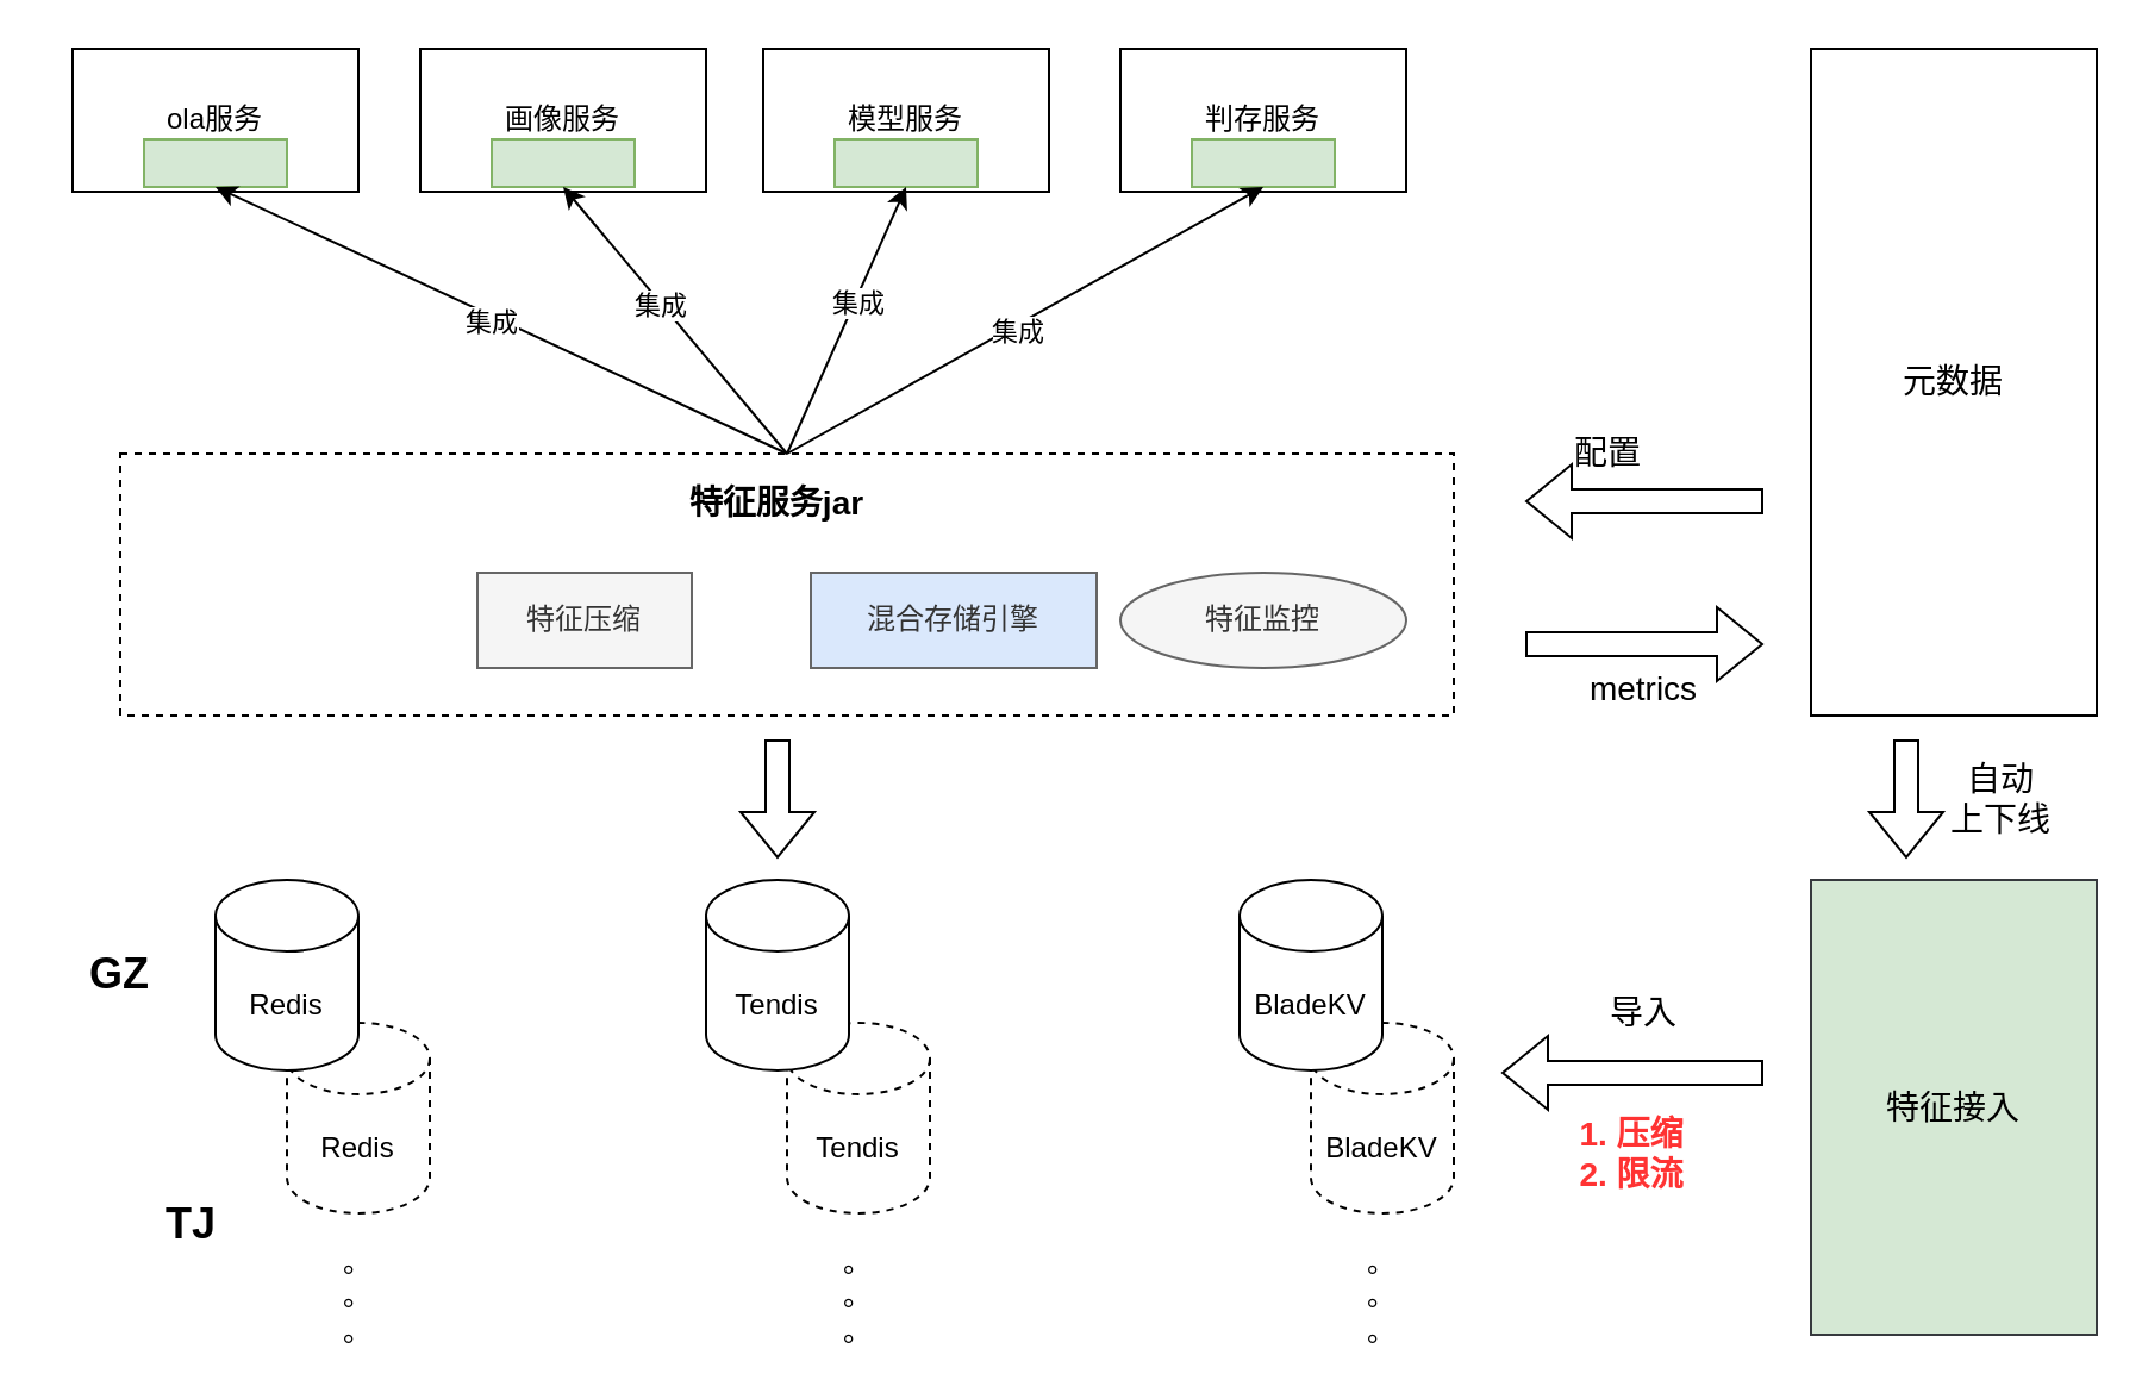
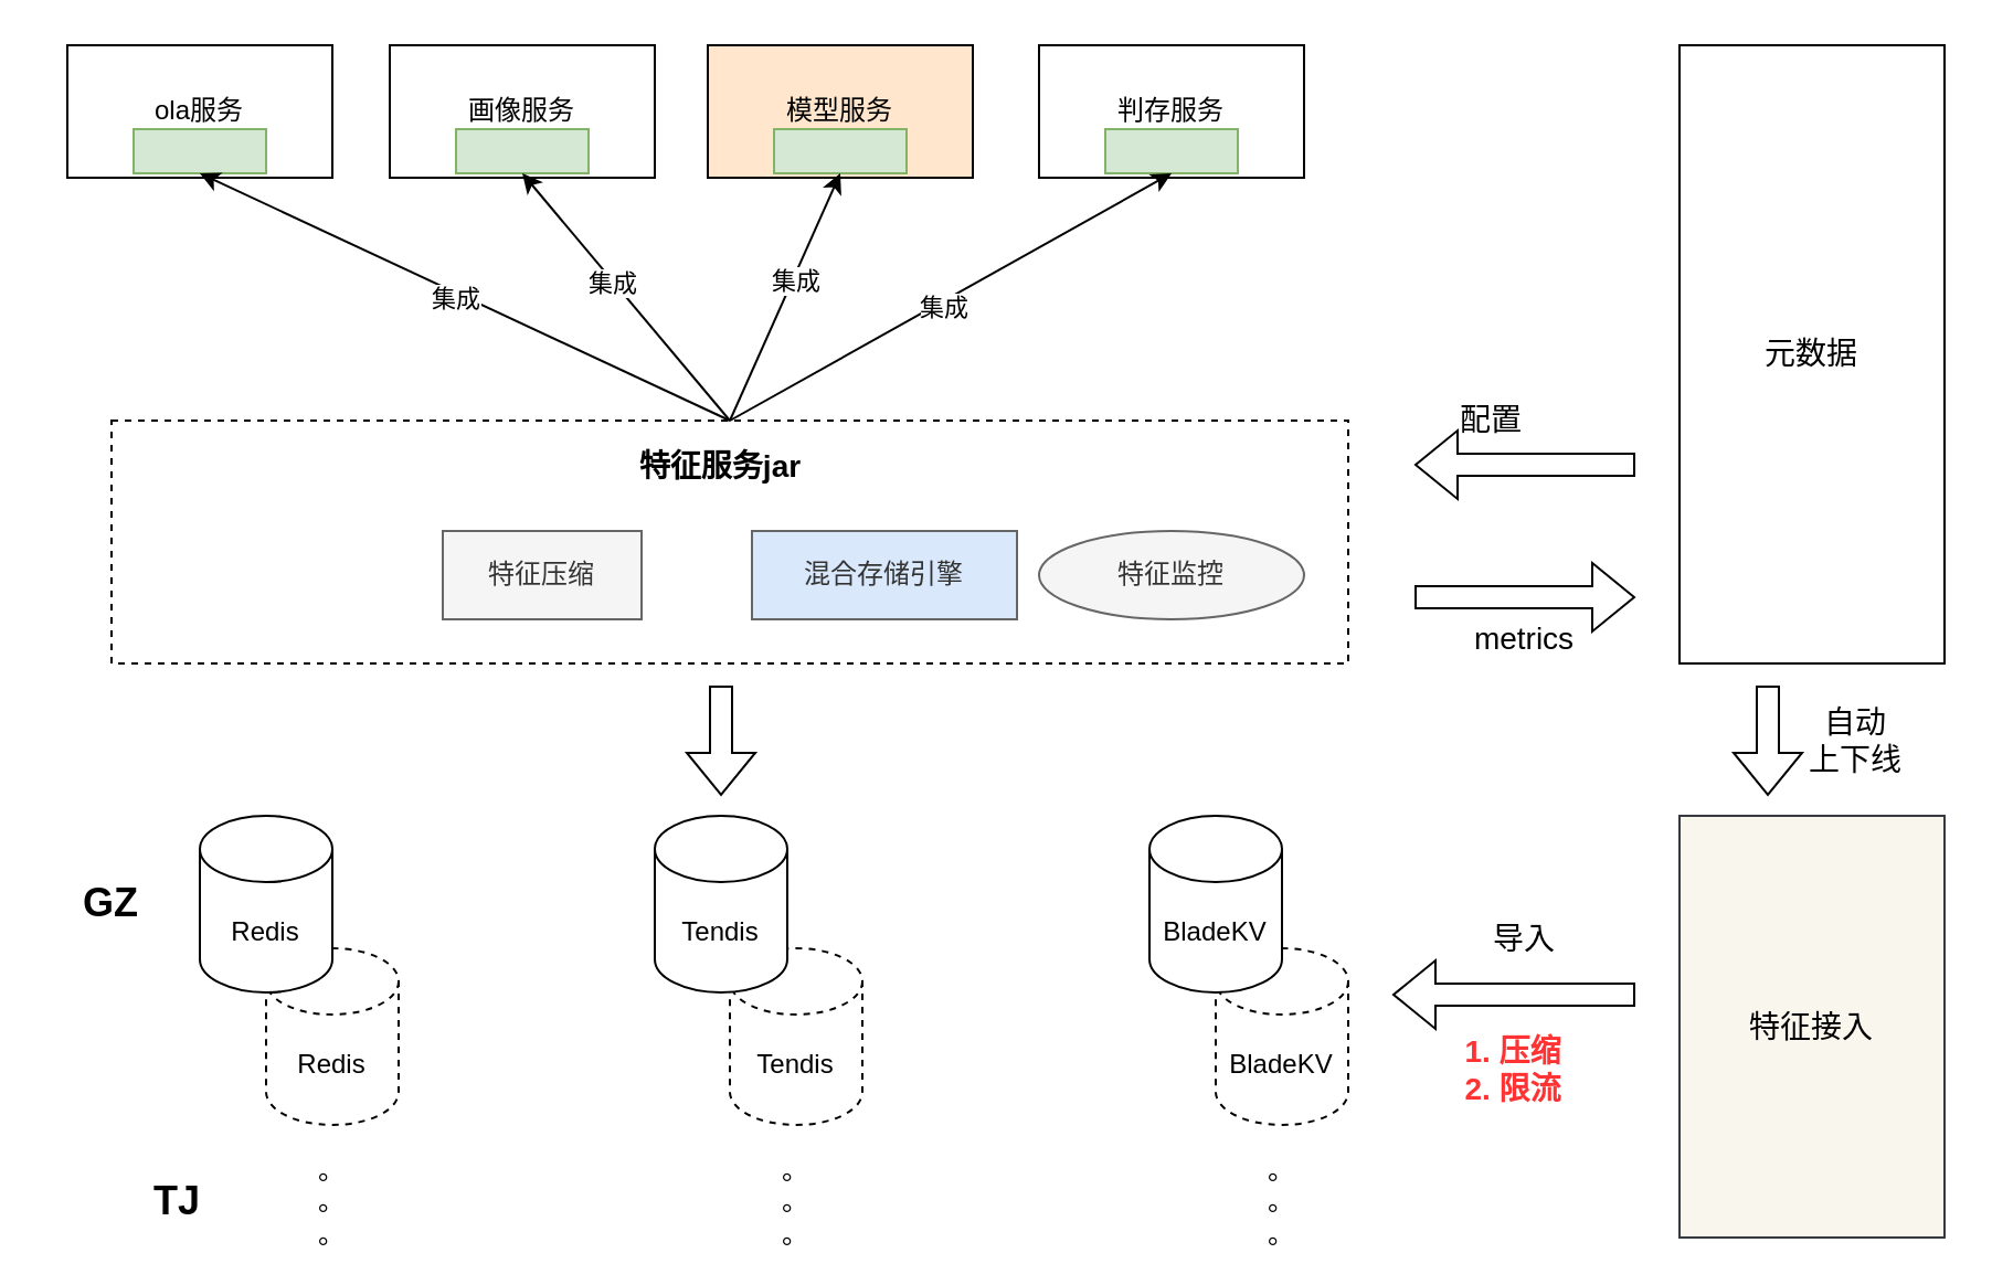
  <mxCell id="0" />
  <mxCell id="1" parent="0" />
  <mxCell id="2" value="BladeKV" style="shape=cylinder3;whiteSpace=wrap;html=1;boundedLbl=1;backgroundOutline=1;size=15;dashed=1;" vertex="1" parent="1"><mxGeometry x="550" y="429" width="60" height="80" as="geometry" /></mxCell>
  <mxCell id="3" value="Tendis" style="shape=cylinder3;whiteSpace=wrap;html=1;boundedLbl=1;backgroundOutline=1;size=15;dashed=1;" vertex="1" parent="1"><mxGeometry x="330" y="429" width="60" height="80" as="geometry" /></mxCell>
  <mxCell id="4" value="Redis" style="shape=cylinder3;whiteSpace=wrap;html=1;boundedLbl=1;backgroundOutline=1;size=15;dashed=1;" vertex="1" parent="1"><mxGeometry x="120" y="429" width="60" height="80" as="geometry" /></mxCell>
  <mxCell id="5" value="" style="rounded=0;whiteSpace=wrap;html=1;dashed=1;" vertex="1" parent="1"><mxGeometry x="50" y="190" width="560" height="110" as="geometry" /></mxCell>
  <mxCell id="6" value="ola服务" style="rounded=0;whiteSpace=wrap;html=1;" vertex="1" parent="1"><mxGeometry x="30" y="20" width="120" height="60" as="geometry" /></mxCell>
  <mxCell id="7" value="画像服务" style="rounded=0;whiteSpace=wrap;html=1;" vertex="1" parent="1"><mxGeometry x="176" y="20" width="120" height="60" as="geometry" /></mxCell>
- <mxCell id="8" value="模型服务" style="rounded=0;whiteSpace=wrap;html=1;" vertex="1" parent="1"><mxGeometry x="320" y="20" width="120" height="60" as="geometry" /></mxCell>
+ <mxCell id="8" value="模型服务" style="rounded=0;whiteSpace=wrap;html=1;fillColor=#ffe6cc;" vertex="1" parent="1"><mxGeometry x="320" y="20" width="120" height="60" as="geometry" /></mxCell>
  <mxCell id="9" value="判存服务" style="rounded=0;whiteSpace=wrap;html=1;" vertex="1" parent="1"><mxGeometry x="470" y="20" width="120" height="60" as="geometry" /></mxCell>
  <mxCell id="10" value="" style="rounded=0;whiteSpace=wrap;html=1;fillColor=#d5e8d4;strokeColor=#82b366;" vertex="1" parent="1"><mxGeometry x="60" y="58" width="60" height="20" as="geometry" /></mxCell>
  <mxCell id="11" value="" style="rounded=0;whiteSpace=wrap;html=1;fillColor=#d5e8d4;strokeColor=#82b366;" vertex="1" parent="1"><mxGeometry x="206" y="58" width="60" height="20" as="geometry" /></mxCell>
  <mxCell id="12" value="" style="rounded=0;whiteSpace=wrap;html=1;fillColor=#d5e8d4;strokeColor=#82b366;" vertex="1" parent="1"><mxGeometry x="350" y="58" width="60" height="20" as="geometry" /></mxCell>
  <mxCell id="13" value="" style="rounded=0;whiteSpace=wrap;html=1;fillColor=#d5e8d4;strokeColor=#82b366;" vertex="1" parent="1"><mxGeometry x="500" y="58" width="60" height="20" as="geometry" /></mxCell>
  <mxCell id="14" value="" style="endArrow=classic;html=1;rounded=0;entryX=0.5;entryY=1;entryDx=0;entryDy=0;exitX=0.5;exitY=0;exitDx=0;exitDy=0;" edge="1" parent="1" source="5" target="10"><mxGeometry width="50" height="50" relative="1" as="geometry"><mxPoint x="40" y="210" as="sourcePoint" /><mxPoint x="90" y="160" as="targetPoint" /></mxGeometry></mxCell>
  <mxCell id="15" value="集成" style="edgeLabel;html=1;align=center;verticalAlign=middle;resizable=0;points=[];" vertex="1" connectable="0" parent="14"><mxGeometry x="0.026" y="3" relative="1" as="geometry"><mxPoint y="-1" as="offset" /></mxGeometry></mxCell>
  <mxCell id="16" value="" style="endArrow=classic;html=1;rounded=0;entryX=0.5;entryY=1;entryDx=0;entryDy=0;exitX=0.5;exitY=0;exitDx=0;exitDy=0;" edge="1" parent="1" source="5" target="11"><mxGeometry width="50" height="50" relative="1" as="geometry"><mxPoint x="320" y="190" as="sourcePoint" /><mxPoint x="100" y="88" as="targetPoint" /></mxGeometry></mxCell>
  <mxCell id="17" value="集成" style="edgeLabel;html=1;align=center;verticalAlign=middle;resizable=0;points=[];" vertex="1" connectable="0" parent="16"><mxGeometry x="0.122" relative="1" as="geometry"><mxPoint x="-1" as="offset" /></mxGeometry></mxCell>
  <mxCell id="18" value="" style="endArrow=classic;html=1;rounded=0;entryX=0.5;entryY=1;entryDx=0;entryDy=0;exitX=0.5;exitY=0;exitDx=0;exitDy=0;" edge="1" parent="1" source="5" target="12"><mxGeometry width="50" height="50" relative="1" as="geometry"><mxPoint x="330" y="200" as="sourcePoint" /><mxPoint x="110" y="98" as="targetPoint" /></mxGeometry></mxCell>
  <mxCell id="19" value="集成" style="edgeLabel;html=1;align=center;verticalAlign=middle;resizable=0;points=[];" vertex="1" connectable="0" parent="18"><mxGeometry x="0.124" y="-1" relative="1" as="geometry"><mxPoint y="-1" as="offset" /></mxGeometry></mxCell>
  <mxCell id="20" value="" style="endArrow=classic;html=1;rounded=0;entryX=0.5;entryY=1;entryDx=0;entryDy=0;exitX=0.5;exitY=0;exitDx=0;exitDy=0;" edge="1" parent="1" source="5" target="13"><mxGeometry width="50" height="50" relative="1" as="geometry"><mxPoint x="340" y="210" as="sourcePoint" /><mxPoint x="120" y="108" as="targetPoint" /></mxGeometry></mxCell>
  <mxCell id="21" value="集成" style="edgeLabel;html=1;align=center;verticalAlign=middle;resizable=0;points=[];" vertex="1" connectable="0" parent="20"><mxGeometry x="-0.047" y="-2" relative="1" as="geometry"><mxPoint as="offset" /></mxGeometry></mxCell>
  <mxCell id="22" value="特征压缩" style="rounded=0;whiteSpace=wrap;html=1;fillColor=#f5f5f5;fontColor=#333333;strokeColor=#666666;" vertex="1" parent="1"><mxGeometry x="200" y="240" width="90" height="40" as="geometry" /></mxCell>
  <mxCell id="23" value="特征监控" style="ellipse;whiteSpace=wrap;html=1;fillColor=#f5f5f5;fontColor=#333333;strokeColor=#666666;" vertex="1" parent="1"><mxGeometry x="470" y="240" width="120" height="40" as="geometry" /></mxCell>
  <mxCell id="24" value="混合存储引擎" style="rounded=0;whiteSpace=wrap;html=1;fillColor=#dae8fc;fontColor=#333333;strokeColor=#666666;" vertex="1" parent="1"><mxGeometry x="340" y="240" width="120" height="40" as="geometry" /></mxCell>
  <mxCell id="25" value="Redis" style="shape=cylinder3;whiteSpace=wrap;html=1;boundedLbl=1;backgroundOutline=1;size=15;" vertex="1" parent="1"><mxGeometry x="90" y="369" width="60" height="80" as="geometry" /></mxCell>
  <mxCell id="26" value="Tendis" style="shape=cylinder3;whiteSpace=wrap;html=1;boundedLbl=1;backgroundOutline=1;size=15;" vertex="1" parent="1"><mxGeometry x="296" y="369" width="60" height="80" as="geometry" /></mxCell>
  <mxCell id="27" value="BladeKV" style="shape=cylinder3;whiteSpace=wrap;html=1;boundedLbl=1;backgroundOutline=1;size=15;" vertex="1" parent="1"><mxGeometry x="520" y="369" width="60" height="80" as="geometry" /></mxCell>
  <mxCell id="28" value="" style="shape=flexArrow;endArrow=classic;html=1;rounded=0;" edge="1" parent="1"><mxGeometry width="50" height="50" relative="1" as="geometry"><mxPoint x="326" y="310" as="sourcePoint" /><mxPoint x="326" y="360" as="targetPoint" /></mxGeometry></mxCell>
  <mxCell id="29" value="&lt;font style=&quot;font-size: 18px&quot;&gt;&lt;b&gt;GZ&lt;/b&gt;&lt;/font&gt;" style="text;html=1;strokeColor=none;fillColor=none;align=center;verticalAlign=middle;whiteSpace=wrap;rounded=0;dashed=1;" vertex="1" parent="1"><mxGeometry x="20" y="394" width="60" height="30" as="geometry" /></mxCell>
  <mxCell id="30" value="。&lt;br&gt;。&lt;br&gt;。" style="text;html=1;strokeColor=none;fillColor=none;align=center;verticalAlign=middle;whiteSpace=wrap;rounded=0;dashed=1;" vertex="1" parent="1"><mxGeometry x="120" y="529" width="60" height="30" as="geometry" /></mxCell>
  <mxCell id="31" value="。&lt;br&gt;。&lt;br&gt;。" style="text;html=1;strokeColor=none;fillColor=none;align=center;verticalAlign=middle;whiteSpace=wrap;rounded=0;dashed=1;" vertex="1" parent="1"><mxGeometry x="330" y="529" width="60" height="30" as="geometry" /></mxCell>
  <mxCell id="32" value="。&lt;br&gt;。&lt;br&gt;。" style="text;html=1;strokeColor=none;fillColor=none;align=center;verticalAlign=middle;whiteSpace=wrap;rounded=0;dashed=1;" vertex="1" parent="1"><mxGeometry x="550" y="529" width="60" height="30" as="geometry" /></mxCell>
  <mxCell id="33" value="&lt;b&gt;&lt;font style=&quot;font-size: 14px&quot;&gt;特征服务jar&lt;/font&gt;&lt;/b&gt;" style="text;html=1;strokeColor=none;fillColor=none;align=center;verticalAlign=middle;whiteSpace=wrap;rounded=0;dashed=1;fontSize=18;" vertex="1" parent="1"><mxGeometry x="151" y="190" width="350" height="40" as="geometry" /></mxCell>
- <mxCell id="34" value="&lt;b&gt;&lt;font style=&quot;font-size: 18px&quot;&gt;TJ&lt;/font&gt;&lt;/b&gt;" style="text;html=1;strokeColor=none;fillColor=none;align=center;verticalAlign=middle;whiteSpace=wrap;rounded=0;dashed=1;" vertex="1" parent="1"><mxGeometry x="50" y="499" width="60" height="30" as="geometry" /></mxCell>
+ <mxCell id="34" value="&lt;b&gt;&lt;font style=&quot;font-size: 18px&quot;&gt;TJ&lt;/font&gt;&lt;/b&gt;" style="text;html=1;strokeColor=none;fillColor=none;align=center;verticalAlign=middle;whiteSpace=wrap;rounded=0;dashed=1;" vertex="1" parent="1"><mxGeometry x="50" y="529" width="60" height="30" as="geometry" /></mxCell>
  <mxCell id="35" value="元数据" style="rounded=0;whiteSpace=wrap;html=1;fontSize=14;" vertex="1" parent="1"><mxGeometry x="760" y="20" width="120" height="280" as="geometry" /></mxCell>
  <mxCell id="36" value="" style="shape=flexArrow;endArrow=classic;html=1;rounded=0;fontSize=14;" edge="1" parent="1"><mxGeometry width="50" height="50" relative="1" as="geometry"><mxPoint x="740" y="210" as="sourcePoint" /><mxPoint x="640" y="210" as="targetPoint" /></mxGeometry></mxCell>
  <mxCell id="37" value="配置" style="text;html=1;strokeColor=none;fillColor=none;align=center;verticalAlign=middle;whiteSpace=wrap;rounded=0;dashed=1;fontSize=14;" vertex="1" parent="1"><mxGeometry x="645" y="175" width="60" height="30" as="geometry" /></mxCell>
  <mxCell id="38" value="" style="shape=flexArrow;endArrow=classic;html=1;rounded=0;fontSize=14;" edge="1" parent="1"><mxGeometry width="50" height="50" relative="1" as="geometry"><mxPoint x="640" y="270" as="sourcePoint" /><mxPoint x="740" y="270" as="targetPoint" /></mxGeometry></mxCell>
  <mxCell id="39" value="metrics" style="text;html=1;strokeColor=none;fillColor=none;align=center;verticalAlign=middle;whiteSpace=wrap;rounded=0;dashed=1;fontSize=14;" vertex="1" parent="1"><mxGeometry x="660" y="274" width="60" height="30" as="geometry" /></mxCell>
- <mxCell id="40" value="特征接入" style="rounded=0;whiteSpace=wrap;html=1;fontSize=14;fillColor=#d5e8d4;strokeColor=#36393d;" vertex="1" parent="1"><mxGeometry x="760" y="369" width="120" height="191" as="geometry" /></mxCell>
+ <mxCell id="40" value="特征接入" style="rounded=0;whiteSpace=wrap;html=1;fontSize=14;fillColor=#f9f7ed;strokeColor=#36393d;" vertex="1" parent="1"><mxGeometry x="760" y="369" width="120" height="191" as="geometry" /></mxCell>
  <mxCell id="41" value="" style="shape=flexArrow;endArrow=classic;html=1;rounded=0;fontSize=14;" edge="1" parent="1"><mxGeometry width="50" height="50" relative="1" as="geometry"><mxPoint x="740" y="450" as="sourcePoint" /><mxPoint x="630" y="450" as="targetPoint" /></mxGeometry></mxCell>
  <mxCell id="42" style="edgeStyle=orthogonalEdgeStyle;rounded=0;orthogonalLoop=1;jettySize=auto;html=1;exitX=0.5;exitY=1;exitDx=0;exitDy=0;fontSize=14;" edge="1" parent="1" source="39" target="39"><mxGeometry relative="1" as="geometry" /></mxCell>
  <mxCell id="43" value="导入" style="text;html=1;strokeColor=none;fillColor=none;align=center;verticalAlign=middle;whiteSpace=wrap;rounded=0;dashed=1;fontSize=14;" vertex="1" parent="1"><mxGeometry x="660" y="410" width="60" height="30" as="geometry" /></mxCell>
  <mxCell id="44" value="&lt;font color=&quot;#ff3333&quot;&gt;&lt;b&gt;1. 压缩&lt;br&gt;2. 限流&lt;/b&gt;&lt;/font&gt;" style="text;html=1;strokeColor=none;fillColor=none;align=center;verticalAlign=middle;whiteSpace=wrap;rounded=0;dashed=1;fontSize=14;" vertex="1" parent="1"><mxGeometry x="640" y="459" width="90" height="50" as="geometry" /></mxCell>
  <mxCell id="45" value="" style="shape=flexArrow;endArrow=classic;html=1;rounded=0;fontSize=14;" edge="1" parent="1"><mxGeometry width="50" height="50" relative="1" as="geometry"><mxPoint x="800" y="310" as="sourcePoint" /><mxPoint x="800" y="360" as="targetPoint" /></mxGeometry></mxCell>
  <mxCell id="46" value="自动&lt;br&gt;上下线" style="text;html=1;strokeColor=none;fillColor=none;align=center;verticalAlign=middle;whiteSpace=wrap;rounded=0;dashed=1;fontSize=14;" vertex="1" parent="1"><mxGeometry x="810" y="320" width="60" height="30" as="geometry" /></mxCell>
